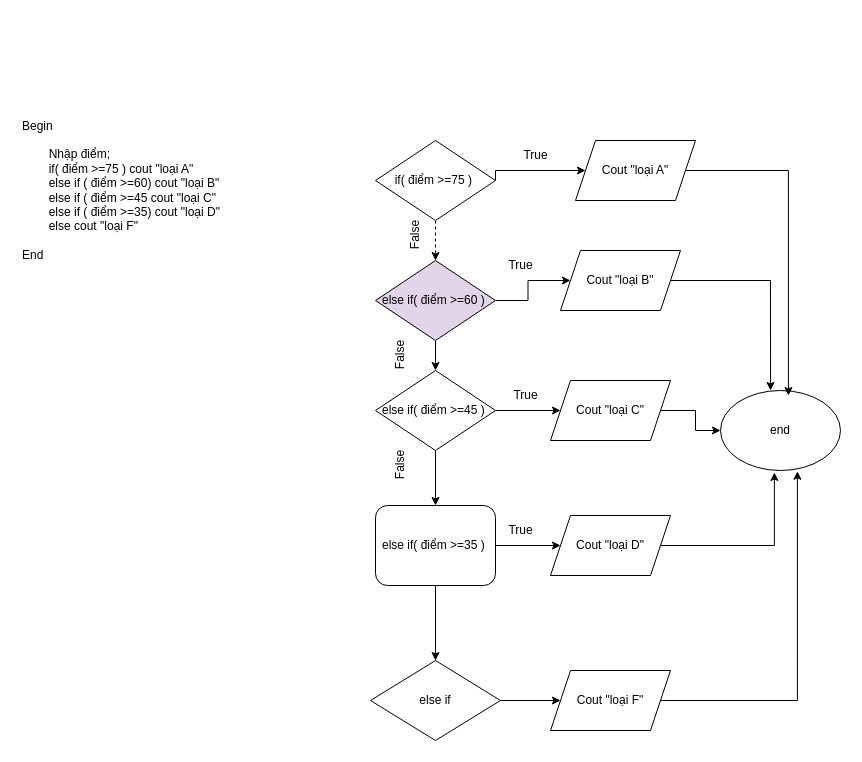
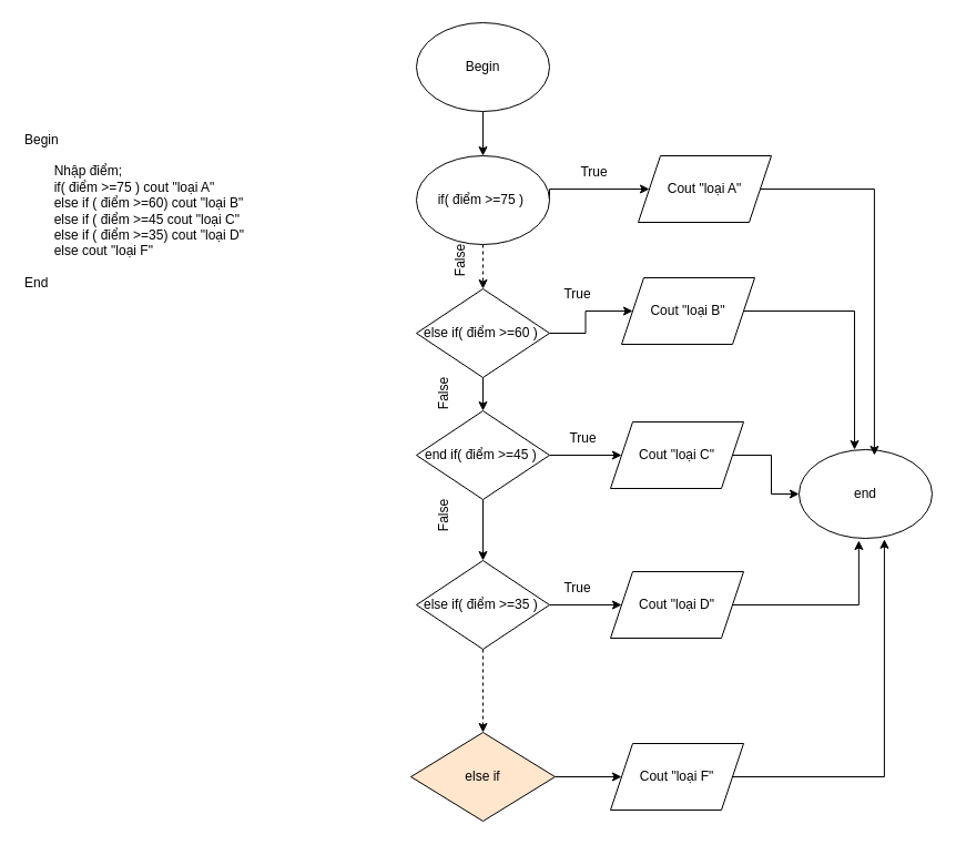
  <mxCell id="0" />
  <mxCell id="1" parent="0" />
+ <mxCell id="2" style="edgeStyle=orthogonalEdgeStyle;rounded=0;orthogonalLoop=1;jettySize=auto;html=1;exitX=0.5;exitY=1;exitDx=0;exitDy=0;entryX=0.5;entryY=0;entryDx=0;entryDy=0;" parent="1" source="3" target="10" edge="1"><mxGeometry relative="1" as="geometry" /></mxCell>
+ <mxCell id="3" value="Begin" style="ellipse;whiteSpace=wrap;html=1;" parent="1" vertex="1"><mxGeometry x="375" y="20" width="120" height="80" as="geometry" /></mxCell>
  <mxCell id="4" value="Begin&lt;div&gt;&lt;span style=&quot;white-space: pre;&quot;&gt;&#09;&lt;/span&gt;&lt;br&gt;&lt;/div&gt;&lt;div&gt;&lt;span style=&quot;white-space: pre;&quot;&gt;&#09;&lt;/span&gt;Nhập điểm;&lt;br&gt;&lt;/div&gt;&lt;div&gt;&lt;span style=&quot;white-space: pre;&quot;&gt;&#09;&lt;/span&gt;if( điểm &amp;gt;=75 ) cout &quot;loại A&quot;&lt;br&gt;&lt;/div&gt;&lt;div&gt;&lt;span style=&quot;white-space: pre;&quot;&gt;&#09;&lt;/span&gt;else if ( điểm &amp;gt;=60) cout &quot;loại B&quot;&lt;br&gt;&lt;/div&gt;&lt;div&gt;&lt;span style=&quot;white-space: pre;&quot;&gt;&#09;&lt;/span&gt;else if ( điểm &amp;gt;=45 cout &quot;loại C&quot;&lt;br&gt;&lt;/div&gt;&lt;div&gt;&lt;span style=&quot;white-space: pre;&quot;&gt;&#09;&lt;/span&gt;else if ( điểm &amp;gt;=35) cout &quot;loại D&quot;&lt;br&gt;&lt;/div&gt;&lt;div&gt;&lt;span style=&quot;white-space: pre;&quot;&gt;&#09;&lt;/span&gt;else cout &quot;loại F&quot;&lt;br&gt;&lt;/div&gt;&lt;div&gt;&lt;br&gt;&lt;/div&gt;&lt;div&gt;End&lt;/div&gt;" style="text;html=1;align=left;verticalAlign=middle;resizable=0;points=[];autosize=1;strokeColor=none;fillColor=none;" parent="1" vertex="1"><mxGeometry x="20" y="110" width="220" height="160" as="geometry" /></mxCell>
  <mxCell id="5" style="edgeStyle=orthogonalEdgeStyle;rounded=0;orthogonalLoop=1;jettySize=auto;html=1;exitX=0.5;exitY=1;exitDx=0;exitDy=0;entryX=0.5;entryY=0;entryDx=0;entryDy=0;" parent="1" source="7" target="13" edge="1"><mxGeometry relative="1" as="geometry" /></mxCell>
  <mxCell id="6" value="" style="edgeStyle=orthogonalEdgeStyle;rounded=0;orthogonalLoop=1;jettySize=auto;html=1;" edge="1" parent="1" source="7" target="18"><mxGeometry relative="1" as="geometry" /></mxCell>
- <mxCell id="7" value="&lt;span style=&quot;text-align: left; text-wrap: nowrap;&quot;&gt;else if( điểm &amp;gt;=60 )&amp;nbsp;&lt;/span&gt;" style="rhombus;whiteSpace=wrap;html=1;fillColor=#e1d5e7;" parent="1" vertex="1"><mxGeometry x="375" y="260" width="120" height="80" as="geometry" /></mxCell>
+ <mxCell id="7" value="&lt;span style=&quot;text-align: left; text-wrap: nowrap;&quot;&gt;else if( điểm &amp;gt;=60 )&amp;nbsp;&lt;/span&gt;" style="rhombus;whiteSpace=wrap;html=1;" parent="1" vertex="1"><mxGeometry x="375" y="260" width="120" height="80" as="geometry" /></mxCell>
  <mxCell id="8" style="edgeStyle=orthogonalEdgeStyle;rounded=0;orthogonalLoop=1;jettySize=auto;html=1;exitX=1;exitY=0.5;exitDx=0;exitDy=0;entryX=0;entryY=0.5;entryDx=0;entryDy=0;" parent="1" source="10" target="22" edge="1"><mxGeometry relative="1" as="geometry"><Array as="points"><mxPoint x="495" y="170" /></Array></mxGeometry></mxCell>
  <mxCell id="9" style="edgeStyle=orthogonalEdgeStyle;rounded=0;orthogonalLoop=1;jettySize=auto;html=1;exitX=0.5;exitY=1;exitDx=0;exitDy=0;entryX=0.5;entryY=0;entryDx=0;entryDy=0;dashed=1;" parent="1" source="10" target="7" edge="1"><mxGeometry relative="1" as="geometry" /></mxCell>
- <mxCell id="10" value="&lt;span style=&quot;text-align: left; text-wrap: nowrap;&quot;&gt;if( điểm &amp;gt;=75 )&amp;nbsp;&lt;/span&gt;" style="rhombus;whiteSpace=wrap;html=1;" parent="1" vertex="1"><mxGeometry x="375" y="140" width="120" height="80" as="geometry" /></mxCell>
+ <mxCell id="10" value="&lt;span style=&quot;text-align: left; text-wrap: nowrap;&quot;&gt;if( điểm &amp;gt;=75 )&amp;nbsp;&lt;/span&gt;" style="ellipse;whiteSpace=wrap;html=1;" parent="1" vertex="1"><mxGeometry x="375" y="140" width="120" height="80" as="geometry" /></mxCell>
  <mxCell id="11" style="edgeStyle=orthogonalEdgeStyle;rounded=0;orthogonalLoop=1;jettySize=auto;html=1;exitX=1;exitY=0.5;exitDx=0;exitDy=0;entryX=0;entryY=0.5;entryDx=0;entryDy=0;" parent="1" source="13" target="21" edge="1"><mxGeometry relative="1" as="geometry" /></mxCell>
  <mxCell id="12" style="edgeStyle=orthogonalEdgeStyle;rounded=0;orthogonalLoop=1;jettySize=auto;html=1;exitX=0.5;exitY=1;exitDx=0;exitDy=0;entryX=0.5;entryY=0;entryDx=0;entryDy=0;" parent="1" source="13" target="16" edge="1"><mxGeometry relative="1" as="geometry" /></mxCell>
- <mxCell id="13" value="&lt;span style=&quot;text-align: left; text-wrap: nowrap;&quot;&gt;else if( điểm &amp;gt;=45 )&amp;nbsp;&lt;/span&gt;" style="rhombus;whiteSpace=wrap;html=1;" parent="1" vertex="1"><mxGeometry x="375" y="370" width="120" height="80" as="geometry" /></mxCell>
- <mxCell id="14" style="edgeStyle=orthogonalEdgeStyle;rounded=0;orthogonalLoop=1;jettySize=auto;html=1;exitX=0.5;exitY=1;exitDx=0;exitDy=0;" parent="1" source="16" target="24" edge="1"><mxGeometry relative="1" as="geometry" /></mxCell>
+ <mxCell id="13" value="&lt;span style=&quot;text-align: left; text-wrap: nowrap;&quot;&gt;end if( điểm &amp;gt;=45 )&amp;nbsp;&lt;/span&gt;" style="rhombus;whiteSpace=wrap;html=1;" parent="1" vertex="1"><mxGeometry x="375" y="370" width="120" height="80" as="geometry" /></mxCell>
+ <mxCell id="14" style="edgeStyle=orthogonalEdgeStyle;rounded=0;orthogonalLoop=1;jettySize=auto;html=1;exitX=0.5;exitY=1;exitDx=0;exitDy=0;dashed=1;" parent="1" source="16" target="24" edge="1"><mxGeometry relative="1" as="geometry" /></mxCell>
  <mxCell id="15" value="" style="edgeStyle=orthogonalEdgeStyle;rounded=0;orthogonalLoop=1;jettySize=auto;html=1;" edge="1" parent="1" source="16" target="17"><mxGeometry relative="1" as="geometry" /></mxCell>
- <mxCell id="16" value="&lt;span style=&quot;text-align: left; text-wrap: nowrap;&quot;&gt;else if( điểm &amp;gt;=35 )&amp;nbsp;&lt;/span&gt;" style="whiteSpace=wrap;html=1;rounded=1;" parent="1" vertex="1"><mxGeometry x="375" y="505" width="120" height="80" as="geometry" /></mxCell>
+ <mxCell id="16" value="&lt;span style=&quot;text-align: left; text-wrap: nowrap;&quot;&gt;else if( điểm &amp;gt;=35 )&amp;nbsp;&lt;/span&gt;" style="rhombus;whiteSpace=wrap;html=1;" parent="1" vertex="1"><mxGeometry x="375" y="505" width="120" height="80" as="geometry" /></mxCell>
  <mxCell id="17" value="Cout &quot;loại D&quot;" style="shape=parallelogram;perimeter=parallelogramPerimeter;whiteSpace=wrap;html=1;fixedSize=1;" parent="1" vertex="1"><mxGeometry x="550" y="515" width="120" height="60" as="geometry" /></mxCell>
  <mxCell id="18" value="Cout &quot;loại B&quot;" style="shape=parallelogram;perimeter=parallelogramPerimeter;whiteSpace=wrap;html=1;fixedSize=1;" parent="1" vertex="1"><mxGeometry x="560" y="250" width="120" height="60" as="geometry" /></mxCell>
  <mxCell id="19" value="Cout &quot;loại F&quot;" style="shape=parallelogram;perimeter=parallelogramPerimeter;whiteSpace=wrap;html=1;fixedSize=1;" parent="1" vertex="1"><mxGeometry x="550" y="670" width="120" height="60" as="geometry" /></mxCell>
  <mxCell id="20" style="edgeStyle=orthogonalEdgeStyle;rounded=0;orthogonalLoop=1;jettySize=auto;html=1;exitX=1;exitY=0.5;exitDx=0;exitDy=0;entryX=0;entryY=0.5;entryDx=0;entryDy=0;" parent="1" source="21" target="25" edge="1"><mxGeometry relative="1" as="geometry" /></mxCell>
  <mxCell id="21" value="Cout &quot;loại C&quot;" style="shape=parallelogram;perimeter=parallelogramPerimeter;whiteSpace=wrap;html=1;fixedSize=1;" parent="1" vertex="1"><mxGeometry x="550" y="380" width="120" height="60" as="geometry" /></mxCell>
  <mxCell id="22" value="Cout &quot;loại A&quot;" style="shape=parallelogram;perimeter=parallelogramPerimeter;whiteSpace=wrap;html=1;fixedSize=1;" parent="1" vertex="1"><mxGeometry x="575" y="140" width="120" height="60" as="geometry" /></mxCell>
  <mxCell id="23" value="" style="edgeStyle=orthogonalEdgeStyle;rounded=0;orthogonalLoop=1;jettySize=auto;html=1;" edge="1" parent="1" source="24" target="19"><mxGeometry relative="1" as="geometry" /></mxCell>
- <mxCell id="24" value="else if" style="rhombus;whiteSpace=wrap;html=1;" parent="1" vertex="1"><mxGeometry x="370" y="660" width="130" height="80" as="geometry" /></mxCell>
- <mxCell id="25" value="end" style="ellipse;whiteSpace=wrap;html=1;" parent="1" vertex="1"><mxGeometry x="720" y="390" width="120" height="80" as="geometry" /></mxCell>
+ <mxCell id="24" value="else if" style="rhombus;whiteSpace=wrap;html=1;fillColor=#ffe6cc;" parent="1" vertex="1"><mxGeometry x="370" y="660" width="130" height="80" as="geometry" /></mxCell>
+ <mxCell id="25" value="end" style="ellipse;whiteSpace=wrap;html=1;" parent="1" vertex="1"><mxGeometry x="720" y="405" width="120" height="80" as="geometry" /></mxCell>
  <mxCell id="26" value="True" style="text;html=1;align=center;verticalAlign=middle;resizable=0;points=[];autosize=1;strokeColor=none;fillColor=none;" vertex="1" parent="1"><mxGeometry x="510" y="140" width="50" height="30" as="geometry" /></mxCell>
  <mxCell id="27" value="True" style="text;html=1;align=center;verticalAlign=middle;resizable=0;points=[];autosize=1;strokeColor=none;fillColor=none;" vertex="1" parent="1"><mxGeometry x="495" y="515" width="50" height="30" as="geometry" /></mxCell>
  <mxCell id="28" value="True" style="text;html=1;align=center;verticalAlign=middle;resizable=0;points=[];autosize=1;strokeColor=none;fillColor=none;" vertex="1" parent="1"><mxGeometry x="500" y="380" width="50" height="30" as="geometry" /></mxCell>
  <mxCell id="29" value="True" style="text;html=1;align=center;verticalAlign=middle;resizable=0;points=[];autosize=1;strokeColor=none;fillColor=none;" vertex="1" parent="1"><mxGeometry x="495" y="250" width="50" height="30" as="geometry" /></mxCell>
  <mxCell id="30" value="False" style="text;html=1;align=center;verticalAlign=middle;resizable=0;points=[];autosize=1;strokeColor=none;fillColor=none;rotation=270;" vertex="1" parent="1"><mxGeometry x="390" y="220" width="50" height="30" as="geometry" /></mxCell>
  <mxCell id="31" value="False" style="text;html=1;align=center;verticalAlign=middle;resizable=0;points=[];autosize=1;strokeColor=none;fillColor=none;rotation=270;" vertex="1" parent="1"><mxGeometry x="375" y="450" width="50" height="30" as="geometry" /></mxCell>
  <mxCell id="32" value="False" style="text;html=1;align=center;verticalAlign=middle;resizable=0;points=[];autosize=1;strokeColor=none;fillColor=none;rotation=270;" vertex="1" parent="1"><mxGeometry x="375" y="340" width="50" height="30" as="geometry" /></mxCell>
  <mxCell id="33" style="edgeStyle=orthogonalEdgeStyle;rounded=0;orthogonalLoop=1;jettySize=auto;html=1;exitX=1;exitY=0.5;exitDx=0;exitDy=0;entryX=0.566;entryY=0.063;entryDx=0;entryDy=0;entryPerimeter=0;" edge="1" parent="1" source="22" target="25"><mxGeometry relative="1" as="geometry" /></mxCell>
  <mxCell id="34" style="edgeStyle=orthogonalEdgeStyle;rounded=0;orthogonalLoop=1;jettySize=auto;html=1;exitX=1;exitY=0.5;exitDx=0;exitDy=0;entryX=0.417;entryY=0;entryDx=0;entryDy=0;entryPerimeter=0;" edge="1" parent="1" source="18" target="25"><mxGeometry relative="1" as="geometry" /></mxCell>
  <mxCell id="35" style="edgeStyle=orthogonalEdgeStyle;rounded=0;orthogonalLoop=1;jettySize=auto;html=1;exitX=1;exitY=0.5;exitDx=0;exitDy=0;entryX=0.449;entryY=1.025;entryDx=0;entryDy=0;entryPerimeter=0;" edge="1" parent="1" source="17" target="25"><mxGeometry relative="1" as="geometry" /></mxCell>
  <mxCell id="36" style="edgeStyle=orthogonalEdgeStyle;rounded=0;orthogonalLoop=1;jettySize=auto;html=1;exitX=1;exitY=0.5;exitDx=0;exitDy=0;entryX=0.641;entryY=1.01;entryDx=0;entryDy=0;entryPerimeter=0;" edge="1" parent="1" source="19" target="25"><mxGeometry relative="1" as="geometry" /></mxCell>
